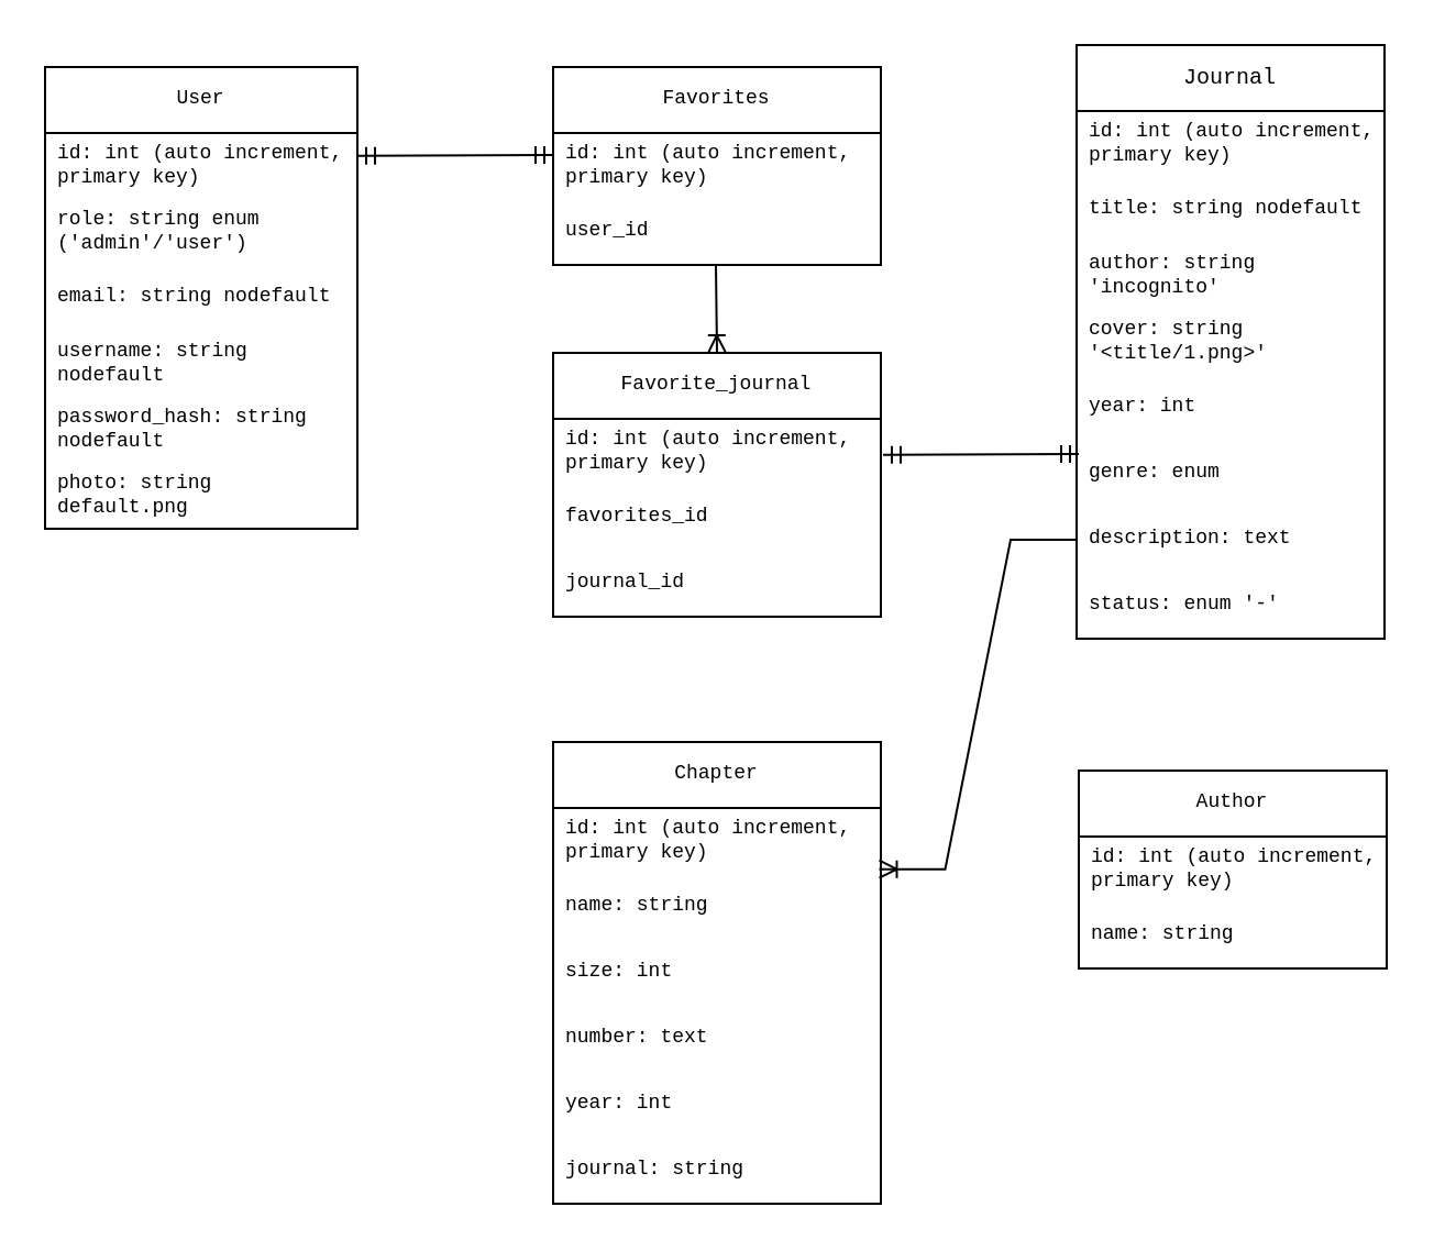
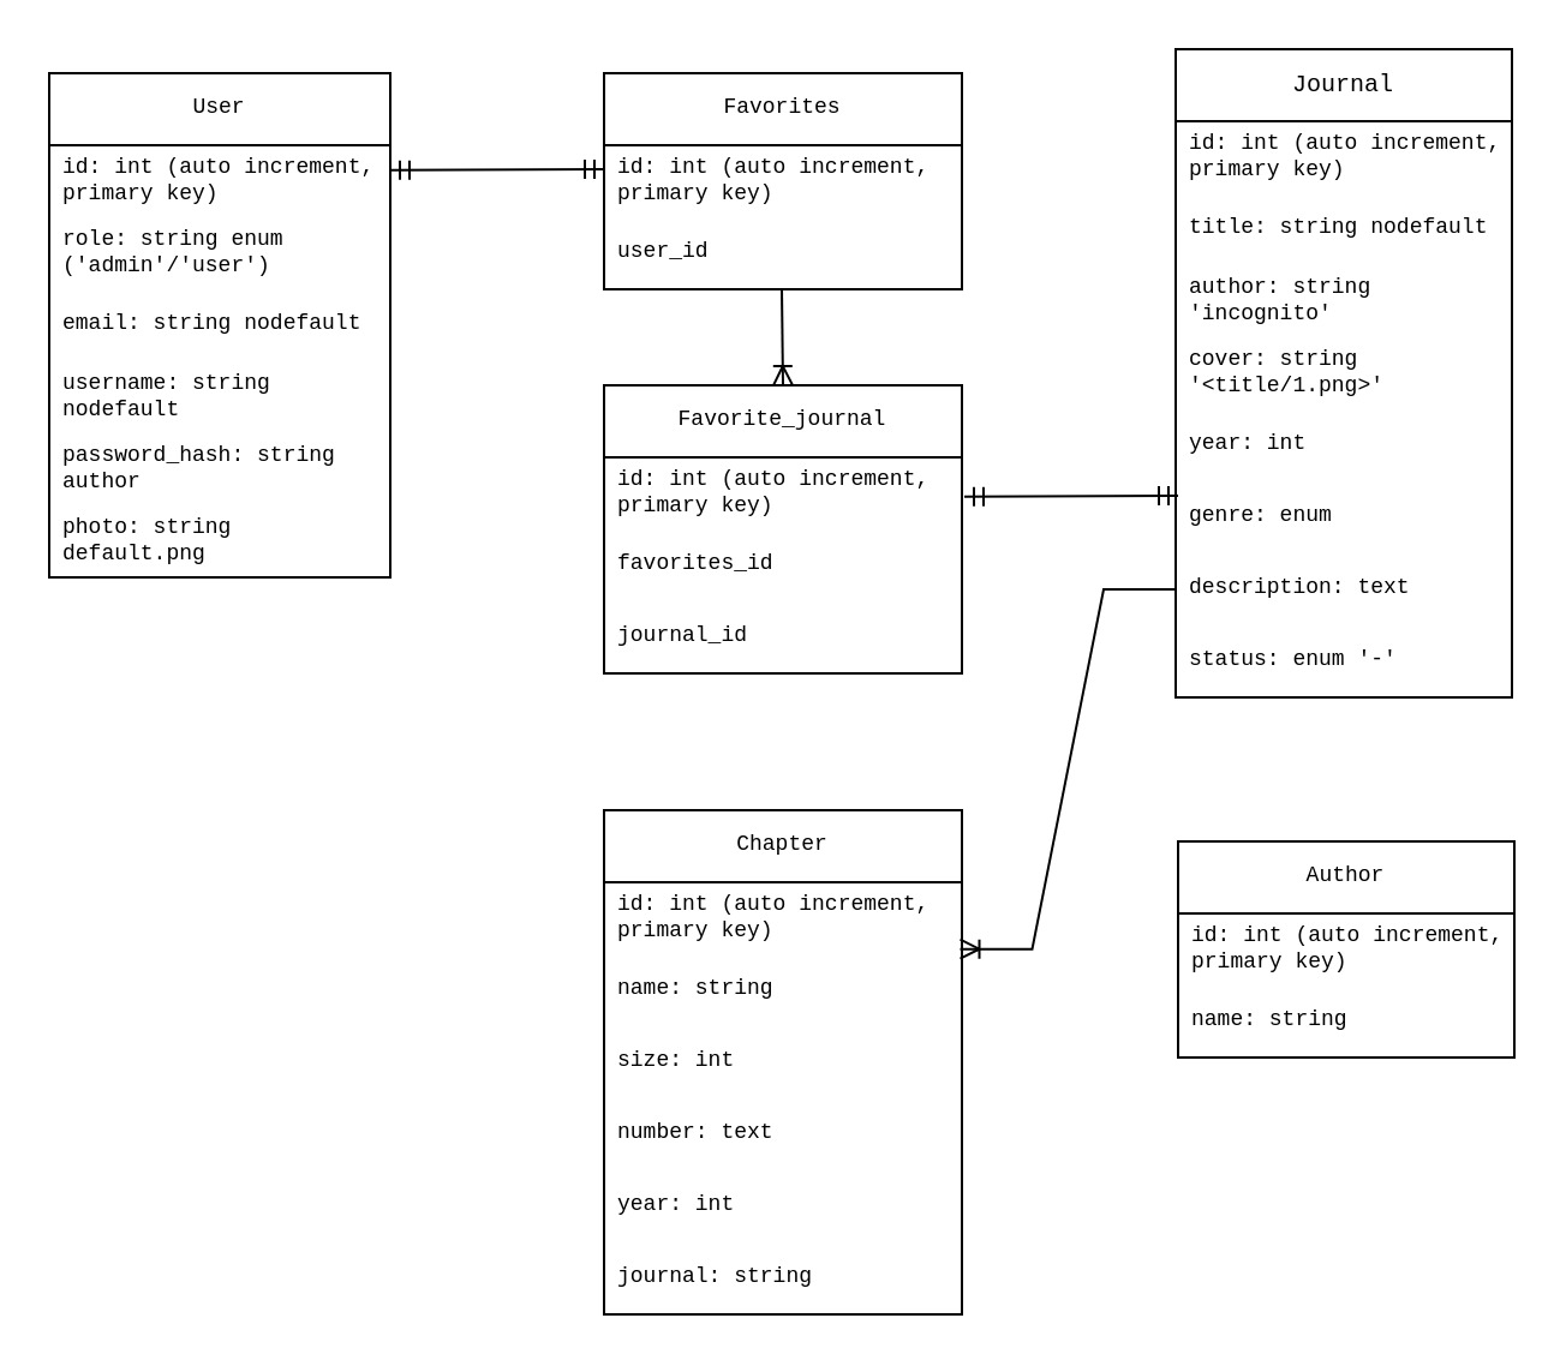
  <mxCell id="0" />
  <mxCell id="1" parent="0" />
  <mxCell id="2" value="User" style="swimlane;fontStyle=0;childLayout=stackLayout;horizontal=1;startSize=30;horizontalStack=0;resizeParent=1;resizeParentMax=0;resizeLast=0;collapsible=1;marginBottom=0;whiteSpace=wrap;html=1;fontSize=9;fontFamily=Courier New;" parent="1" vertex="1"><mxGeometry x="20" y="30" width="142" height="210" as="geometry"><mxRectangle x="120" y="70" width="70" height="30" as="alternateBounds" /></mxGeometry></mxCell>
  <mxCell id="3" value="&lt;div style=&quot;font-size: 9px;&quot;&gt;&lt;font style=&quot;font-size: 9px;&quot;&gt;id: int (auto increment, primary key)&lt;/font&gt;&lt;/div&gt;" style="text;strokeColor=none;fillColor=none;align=left;verticalAlign=middle;spacingLeft=4;spacingRight=4;overflow=hidden;points=[[0,0.5],[1,0.5]];portConstraint=eastwest;rotatable=0;whiteSpace=wrap;html=1;fontSize=9;fontFamily=Courier New;" parent="2" vertex="1"><mxGeometry y="30" width="142" height="30" as="geometry" /></mxCell>
  <mxCell id="4" value="&lt;div style=&quot;font-size: 9px;&quot;&gt;role: string enum&lt;/div&gt;('admin'/'user')" style="text;strokeColor=none;fillColor=none;align=left;verticalAlign=middle;spacingLeft=4;spacingRight=4;overflow=hidden;points=[[0,0.5],[1,0.5]];portConstraint=eastwest;rotatable=0;whiteSpace=wrap;html=1;fontSize=9;fontFamily=Courier New;" parent="2" vertex="1"><mxGeometry y="60" width="142" height="30" as="geometry" /></mxCell>
  <mxCell id="5" value="email: string nodefault" style="text;strokeColor=none;fillColor=none;align=left;verticalAlign=middle;spacingLeft=4;spacingRight=4;overflow=hidden;points=[[0,0.5],[1,0.5]];portConstraint=eastwest;rotatable=0;whiteSpace=wrap;html=1;fontSize=9;fontFamily=Courier New;" parent="2" vertex="1"><mxGeometry y="90" width="142" height="30" as="geometry" /></mxCell>
  <mxCell id="6" value="username: string nodefault" style="text;strokeColor=none;fillColor=none;align=left;verticalAlign=middle;spacingLeft=4;spacingRight=4;overflow=hidden;points=[[0,0.5],[1,0.5]];portConstraint=eastwest;rotatable=0;whiteSpace=wrap;html=1;fontSize=9;fontFamily=Courier New;" parent="2" vertex="1"><mxGeometry y="120" width="142" height="30" as="geometry" /></mxCell>
- <mxCell id="7" value="password_hash: string nodefault" style="text;strokeColor=none;fillColor=none;align=left;verticalAlign=middle;spacingLeft=4;spacingRight=4;overflow=hidden;points=[[0,0.5],[1,0.5]];portConstraint=eastwest;rotatable=0;whiteSpace=wrap;html=1;fontSize=9;fontFamily=Courier New;" parent="2" vertex="1"><mxGeometry y="150" width="142" height="30" as="geometry" /></mxCell>
+ <mxCell id="7" value="password_hash: string author" style="text;strokeColor=none;fillColor=none;align=left;verticalAlign=middle;spacingLeft=4;spacingRight=4;overflow=hidden;points=[[0,0.5],[1,0.5]];portConstraint=eastwest;rotatable=0;whiteSpace=wrap;html=1;fontSize=9;fontFamily=Courier New;" parent="2" vertex="1"><mxGeometry y="150" width="142" height="30" as="geometry" /></mxCell>
  <mxCell id="8" value="photo: string default.png" style="text;strokeColor=none;fillColor=none;align=left;verticalAlign=middle;spacingLeft=4;spacingRight=4;overflow=hidden;points=[[0,0.5],[1,0.5]];portConstraint=eastwest;rotatable=0;whiteSpace=wrap;html=1;fontSize=9;fontFamily=Courier New;" parent="2" vertex="1"><mxGeometry y="180" width="142" height="30" as="geometry" /></mxCell>
  <mxCell id="9" value="Favorites" style="swimlane;fontStyle=0;childLayout=stackLayout;horizontal=1;startSize=30;horizontalStack=0;resizeParent=1;resizeParentMax=0;resizeLast=0;collapsible=1;marginBottom=0;whiteSpace=wrap;html=1;fontSize=9;fontFamily=Courier New;" parent="1" vertex="1"><mxGeometry x="251" y="30" width="149" height="90" as="geometry" /></mxCell>
  <mxCell id="10" value="&lt;div style=&quot;font-size: 9px;&quot;&gt;&lt;font style=&quot;font-size: 9px;&quot;&gt;id: int (auto increment, primary key)&lt;/font&gt;&lt;/div&gt;" style="text;strokeColor=none;fillColor=none;align=left;verticalAlign=middle;spacingLeft=4;spacingRight=4;overflow=hidden;points=[[0,0.5],[1,0.5]];portConstraint=eastwest;rotatable=0;whiteSpace=wrap;html=1;fontSize=9;fontFamily=Courier New;" parent="9" vertex="1"><mxGeometry y="30" width="149" height="30" as="geometry" /></mxCell>
  <mxCell id="11" value="user_id" style="text;strokeColor=none;fillColor=none;align=left;verticalAlign=middle;spacingLeft=4;spacingRight=4;overflow=hidden;points=[[0,0.5],[1,0.5]];portConstraint=eastwest;rotatable=0;whiteSpace=wrap;html=1;fontSize=9;fontFamily=Courier New;" vertex="1" parent="9"><mxGeometry y="60" width="149" height="30" as="geometry" /></mxCell>
  <mxCell id="12" value="&lt;div style=&quot;font-size: 10px;&quot;&gt;Journal&lt;/div&gt;" style="swimlane;fontStyle=0;childLayout=stackLayout;horizontal=1;startSize=30;horizontalStack=0;resizeParent=1;resizeParentMax=0;resizeLast=0;collapsible=1;marginBottom=0;whiteSpace=wrap;html=1;fontSize=10;fontFamily=Courier New;" parent="1" vertex="1"><mxGeometry x="489" y="20" width="140" height="270" as="geometry"><mxRectangle x="120" y="70" width="70" height="30" as="alternateBounds" /></mxGeometry></mxCell>
  <mxCell id="13" value="&lt;div style=&quot;font-size: 9px;&quot;&gt;&lt;font style=&quot;font-size: 9px;&quot;&gt;id: int (auto increment, primary key)&lt;/font&gt;&lt;/div&gt;" style="text;strokeColor=none;fillColor=none;align=left;verticalAlign=middle;spacingLeft=4;spacingRight=4;overflow=hidden;points=[[0,0.5],[1,0.5]];portConstraint=eastwest;rotatable=0;whiteSpace=wrap;html=1;fontSize=9;fontFamily=Courier New;" parent="12" vertex="1"><mxGeometry y="30" width="140" height="30" as="geometry" /></mxCell>
  <mxCell id="14" value="title: string nodefault" style="text;strokeColor=none;fillColor=none;align=left;verticalAlign=middle;spacingLeft=4;spacingRight=4;overflow=hidden;points=[[0,0.5],[1,0.5]];portConstraint=eastwest;rotatable=0;whiteSpace=wrap;html=1;fontSize=9;fontFamily=Courier New;" parent="12" vertex="1"><mxGeometry y="60" width="140" height="30" as="geometry" /></mxCell>
  <mxCell id="15" value="&lt;div style=&quot;font-size: 9px;&quot;&gt;author: string&amp;nbsp;&lt;/div&gt;&lt;div style=&quot;font-size: 9px;&quot;&gt;'incognito&lt;span style=&quot;background-color: initial;&quot;&gt;'&lt;/span&gt;&lt;/div&gt;" style="text;strokeColor=none;fillColor=none;align=left;verticalAlign=middle;spacingLeft=4;spacingRight=4;overflow=hidden;points=[[0,0.5],[1,0.5]];portConstraint=eastwest;rotatable=0;whiteSpace=wrap;html=1;fontSize=9;fontFamily=Courier New;" parent="12" vertex="1"><mxGeometry y="90" width="140" height="30" as="geometry" /></mxCell>
  <mxCell id="16" value="cover: string '&amp;lt;title/1.png&amp;gt;'" style="text;strokeColor=none;fillColor=none;align=left;verticalAlign=middle;spacingLeft=4;spacingRight=4;overflow=hidden;points=[[0,0.5],[1,0.5]];portConstraint=eastwest;rotatable=0;whiteSpace=wrap;html=1;fontSize=9;fontFamily=Courier New;" parent="12" vertex="1"><mxGeometry y="120" width="140" height="30" as="geometry" /></mxCell>
  <mxCell id="17" value="year: int" style="text;strokeColor=none;fillColor=none;align=left;verticalAlign=middle;spacingLeft=4;spacingRight=4;overflow=hidden;points=[[0,0.5],[1,0.5]];portConstraint=eastwest;rotatable=0;whiteSpace=wrap;html=1;fontSize=9;fontFamily=Courier New;" parent="12" vertex="1"><mxGeometry y="150" width="140" height="30" as="geometry" /></mxCell>
  <mxCell id="18" value="genre: enum" style="text;strokeColor=none;fillColor=none;align=left;verticalAlign=middle;spacingLeft=4;spacingRight=4;overflow=hidden;points=[[0,0.5],[1,0.5]];portConstraint=eastwest;rotatable=0;whiteSpace=wrap;html=1;fontSize=9;fontFamily=Courier New;" parent="12" vertex="1"><mxGeometry y="180" width="140" height="30" as="geometry" /></mxCell>
  <mxCell id="19" value="description: text" style="text;strokeColor=none;fillColor=none;align=left;verticalAlign=middle;spacingLeft=4;spacingRight=4;overflow=hidden;points=[[0,0.5],[1,0.5]];portConstraint=eastwest;rotatable=0;whiteSpace=wrap;html=1;fontSize=9;fontFamily=Courier New;" parent="12" vertex="1"><mxGeometry y="210" width="140" height="30" as="geometry" /></mxCell>
  <mxCell id="20" value="status: enum '-'" style="text;strokeColor=none;fillColor=none;align=left;verticalAlign=middle;spacingLeft=4;spacingRight=4;overflow=hidden;points=[[0,0.5],[1,0.5]];portConstraint=eastwest;rotatable=0;whiteSpace=wrap;html=1;fontSize=9;fontFamily=Courier New;" parent="12" vertex="1"><mxGeometry y="240" width="140" height="30" as="geometry" /></mxCell>
  <mxCell id="21" value="Chapter" style="swimlane;fontStyle=0;childLayout=stackLayout;horizontal=1;startSize=30;horizontalStack=0;resizeParent=1;resizeParentMax=0;resizeLast=0;collapsible=1;marginBottom=0;whiteSpace=wrap;html=1;fontSize=9;fontFamily=Courier New;" parent="1" vertex="1"><mxGeometry x="251" y="337" width="149" height="210" as="geometry"><mxRectangle x="120" y="70" width="70" height="30" as="alternateBounds" /></mxGeometry></mxCell>
  <mxCell id="22" value="&lt;div style=&quot;font-size: 9px;&quot;&gt;&lt;font style=&quot;font-size: 9px;&quot;&gt;id: int (auto increment, primary key)&lt;br style=&quot;font-size: 9px;&quot;&gt;&lt;/font&gt;&lt;/div&gt;" style="text;strokeColor=none;fillColor=none;align=left;verticalAlign=middle;spacingLeft=4;spacingRight=4;overflow=hidden;points=[[0,0.5],[1,0.5]];portConstraint=eastwest;rotatable=0;whiteSpace=wrap;html=1;fontSize=9;fontFamily=Courier New;" parent="21" vertex="1"><mxGeometry y="30" width="149" height="30" as="geometry" /></mxCell>
  <mxCell id="23" value="name: string" style="text;strokeColor=none;fillColor=none;align=left;verticalAlign=middle;spacingLeft=4;spacingRight=4;overflow=hidden;points=[[0,0.5],[1,0.5]];portConstraint=eastwest;rotatable=0;whiteSpace=wrap;html=1;fontSize=9;fontFamily=Courier New;" parent="21" vertex="1"><mxGeometry y="60" width="149" height="30" as="geometry" /></mxCell>
  <mxCell id="24" value="size: int" style="text;strokeColor=none;fillColor=none;align=left;verticalAlign=middle;spacingLeft=4;spacingRight=4;overflow=hidden;points=[[0,0.5],[1,0.5]];portConstraint=eastwest;rotatable=0;whiteSpace=wrap;html=1;fontSize=9;fontFamily=Courier New;" parent="21" vertex="1"><mxGeometry y="90" width="149" height="30" as="geometry" /></mxCell>
  <mxCell id="25" value="number: text" style="text;strokeColor=none;fillColor=none;align=left;verticalAlign=middle;spacingLeft=4;spacingRight=4;overflow=hidden;points=[[0,0.5],[1,0.5]];portConstraint=eastwest;rotatable=0;whiteSpace=wrap;html=1;fontSize=9;fontFamily=Courier New;" parent="21" vertex="1"><mxGeometry y="120" width="149" height="30" as="geometry" /></mxCell>
  <mxCell id="26" value="year: int" style="text;strokeColor=none;fillColor=none;align=left;verticalAlign=middle;spacingLeft=4;spacingRight=4;overflow=hidden;points=[[0,0.5],[1,0.5]];portConstraint=eastwest;rotatable=0;whiteSpace=wrap;html=1;fontSize=9;fontFamily=Courier New;" parent="21" vertex="1"><mxGeometry y="150" width="149" height="30" as="geometry" /></mxCell>
  <mxCell id="27" value="&lt;div style=&quot;font-size: 9px;&quot;&gt;journal: string&lt;/div&gt;" style="text;strokeColor=none;fillColor=none;align=left;verticalAlign=middle;spacingLeft=4;spacingRight=4;overflow=hidden;points=[[0,0.5],[1,0.5]];portConstraint=eastwest;rotatable=0;whiteSpace=wrap;html=1;fontSize=9;fontFamily=Courier New;" parent="21" vertex="1"><mxGeometry y="180" width="149" height="30" as="geometry" /></mxCell>
  <mxCell id="28" value="Author" style="swimlane;fontStyle=0;childLayout=stackLayout;horizontal=1;startSize=30;horizontalStack=0;resizeParent=1;resizeParentMax=0;resizeLast=0;collapsible=1;marginBottom=0;whiteSpace=wrap;html=1;fontSize=9;fontFamily=Courier New;" parent="1" vertex="1"><mxGeometry x="490" y="350" width="140" height="90" as="geometry" /></mxCell>
  <mxCell id="29" value="&lt;div style=&quot;font-size: 9px;&quot;&gt;&lt;font style=&quot;font-size: 9px;&quot;&gt;id: int (auto increment, primary key)&lt;/font&gt;&lt;/div&gt;" style="text;strokeColor=none;fillColor=none;align=left;verticalAlign=middle;spacingLeft=4;spacingRight=4;overflow=hidden;points=[[0,0.5],[1,0.5]];portConstraint=eastwest;rotatable=0;whiteSpace=wrap;html=1;fontSize=9;fontFamily=Courier New;" parent="28" vertex="1"><mxGeometry y="30" width="140" height="30" as="geometry" /></mxCell>
  <mxCell id="30" value="name: string" style="text;strokeColor=none;fillColor=none;align=left;verticalAlign=middle;spacingLeft=4;spacingRight=4;overflow=hidden;points=[[0,0.5],[1,0.5]];portConstraint=eastwest;rotatable=0;whiteSpace=wrap;html=1;fontSize=9;fontFamily=Courier New;" parent="28" vertex="1"><mxGeometry y="60" width="140" height="30" as="geometry" /></mxCell>
  <mxCell id="31" value="" style="edgeStyle=entityRelationEdgeStyle;fontSize=9;html=1;endArrow=ERoneToMany;rounded=0;exitX=0;exitY=0.5;exitDx=0;exitDy=0;entryX=0.995;entryY=-0.072;entryDx=0;entryDy=0;entryPerimeter=0;" parent="1" source="19" target="23" edge="1"><mxGeometry width="100" height="100" relative="1" as="geometry"><mxPoint x="350" y="300" as="sourcePoint" /><mxPoint x="450" y="200" as="targetPoint" /></mxGeometry></mxCell>
  <mxCell id="32" value="" style="html=1;endArrow=ERoneToMany;rounded=0;entryX=0.5;entryY=0;entryDx=0;entryDy=0;fontSize=9;" parent="1" target="33" edge="1"><mxGeometry width="100" height="100" relative="1" as="geometry"><mxPoint x="325" y="120" as="sourcePoint" /><mxPoint x="351.18" y="140.34" as="targetPoint" /></mxGeometry></mxCell>
  <mxCell id="33" value="Favorite_journal" style="swimlane;fontStyle=0;childLayout=stackLayout;horizontal=1;startSize=30;horizontalStack=0;resizeParent=1;resizeParentMax=0;resizeLast=0;collapsible=1;marginBottom=0;whiteSpace=wrap;html=1;fontSize=9;fontFamily=Courier New;" parent="1" vertex="1"><mxGeometry x="251" y="160" width="149" height="120" as="geometry" /></mxCell>
  <mxCell id="34" value="&lt;div style=&quot;font-size: 9px;&quot;&gt;&lt;font style=&quot;font-size: 9px;&quot;&gt;id: int (auto increment, primary key)&lt;/font&gt;&lt;/div&gt;" style="text;strokeColor=none;fillColor=none;align=left;verticalAlign=middle;spacingLeft=4;spacingRight=4;overflow=hidden;points=[[0,0.5],[1,0.5]];portConstraint=eastwest;rotatable=0;whiteSpace=wrap;html=1;fontSize=9;fontFamily=Courier New;" parent="33" vertex="1"><mxGeometry y="30" width="149" height="30" as="geometry" /></mxCell>
  <mxCell id="35" value="favorites_id" style="text;strokeColor=none;fillColor=none;align=left;verticalAlign=middle;spacingLeft=4;spacingRight=4;overflow=hidden;points=[[0,0.5],[1,0.5]];portConstraint=eastwest;rotatable=0;whiteSpace=wrap;html=1;fontSize=9;fontFamily=Courier New;" parent="33" vertex="1"><mxGeometry y="60" width="149" height="30" as="geometry" /></mxCell>
  <mxCell id="36" value="journal_id" style="text;strokeColor=none;fillColor=none;align=left;verticalAlign=middle;spacingLeft=4;spacingRight=4;overflow=hidden;points=[[0,0.5],[1,0.5]];portConstraint=eastwest;rotatable=0;whiteSpace=wrap;html=1;fontSize=9;fontFamily=Courier New;" parent="33" vertex="1"><mxGeometry y="90" width="149" height="30" as="geometry" /></mxCell>
  <mxCell id="37" value="" style="fontSize=9;html=1;endArrow=ERmandOne;startArrow=ERmandOne;rounded=0;" parent="1" edge="1"><mxGeometry width="100" height="100" relative="1" as="geometry"><mxPoint x="162" y="70.42" as="sourcePoint" /><mxPoint x="251" y="70" as="targetPoint" /></mxGeometry></mxCell>
  <mxCell id="38" value="" style="fontSize=9;html=1;endArrow=ERmandOne;startArrow=ERmandOne;rounded=0;" edge="1" parent="1"><mxGeometry width="100" height="100" relative="1" as="geometry"><mxPoint x="401" y="206.42" as="sourcePoint" /><mxPoint x="490" y="206" as="targetPoint" /></mxGeometry></mxCell>
